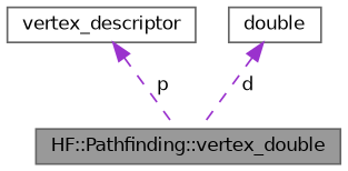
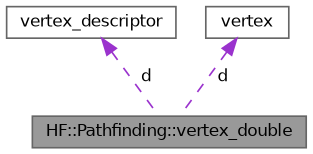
  digraph {
    node [color=gray40 fillcolor=white fontname=Helvetica fontsize=10 shape=box style=filled]
    edge [color=darkorchid3 dir=back fontname=Helvetica fontsize=10 labelfontname=Helvetica labelfontsize=10 style=dashed]
    n1 [fillcolor=grey60 fontcolor=black height=0.2 label="HF::Pathfinding::vertex_double" width=0.4]
    n2 [height=0.2 label=vertex_descriptor width=0.4]
-   n3 [height=0.2 label=double width=0.4]
-   n2 -> n1 [label=" p"]
+   n3 [height=0.2 label=vertex width=0.4]
+   n2 -> n1 [label=" d"]
    n3 -> n1 [label=" d"]
  }
